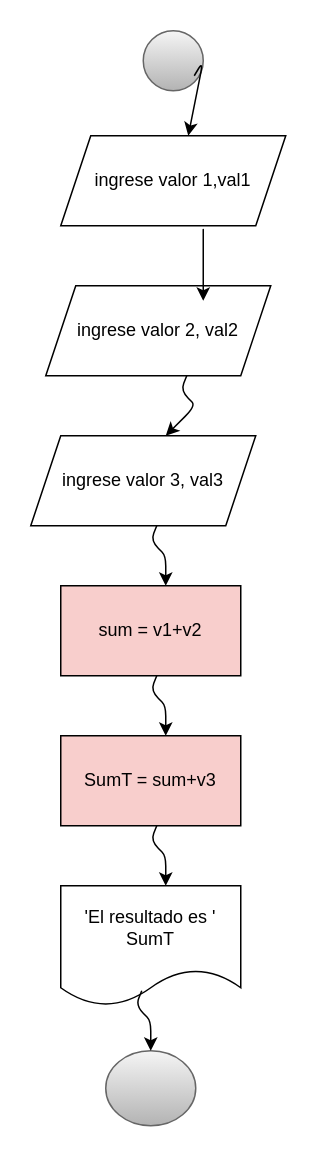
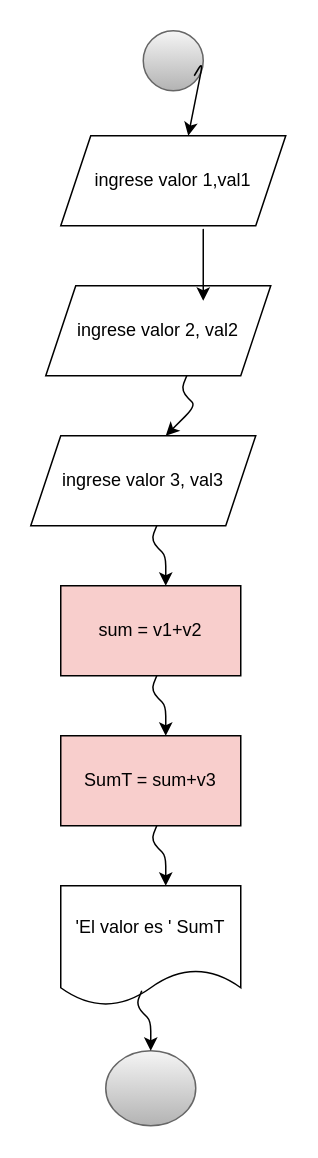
  <mxCell id="0" />
  <mxCell id="1" parent="0" />
  <mxCell id="2" value="" style="ellipse;whiteSpace=wrap;html=1;aspect=fixed;gradientColor=#b3b3b3;fillColor=#f5f5f5;strokeColor=#666666;" parent="1" vertex="1"><mxGeometry x="95" y="20" width="40" height="40" as="geometry" /></mxCell>
  <mxCell id="3" value="ingrese valor 1,val1" style="shape=parallelogram;perimeter=parallelogramPerimeter;whiteSpace=wrap;html=1;fixedSize=1;" parent="1" vertex="1"><mxGeometry x="40" y="90" width="150" height="60" as="geometry" /></mxCell>
  <mxCell id="4" value="ingrese valor 2, val2" style="shape=parallelogram;perimeter=parallelogramPerimeter;whiteSpace=wrap;html=1;fixedSize=1;" parent="1" vertex="1"><mxGeometry x="30" y="190" width="150" height="60" as="geometry" /></mxCell>
  <mxCell id="5" value="sum = v1+v2" style="rounded=0;whiteSpace=wrap;html=1;fillColor=#f8cecc;" parent="1" vertex="1"><mxGeometry x="40" y="390" width="120" height="60" as="geometry" /></mxCell>
- <mxCell id="6" value="'El resultado es ' SumT" style="shape=document;whiteSpace=wrap;html=1;boundedLbl=1;" parent="1" vertex="1"><mxGeometry x="40" y="590" width="120" height="80" as="geometry" /></mxCell>
+ <mxCell id="6" value="'El valor es ' SumT" style="shape=document;whiteSpace=wrap;html=1;boundedLbl=1;" parent="1" vertex="1"><mxGeometry x="40" y="590" width="120" height="80" as="geometry" /></mxCell>
  <mxCell id="7" value="" style="ellipse;whiteSpace=wrap;html=1;gradientColor=#b3b3b3;fillColor=#f5f5f5;strokeColor=#666666;" parent="1" vertex="1"><mxGeometry x="70" y="700" width="60" height="50" as="geometry" /></mxCell>
  <mxCell id="8" value="" style="endArrow=classic;html=1;" parent="1" edge="1"><mxGeometry width="50" height="50" relative="1" as="geometry"><mxPoint x="129" y="50" as="sourcePoint" /><mxPoint x="125" y="90" as="targetPoint" /><Array as="points"><mxPoint x="135" y="40" /></Array></mxGeometry></mxCell>
  <mxCell id="9" value="" style="endArrow=classic;html=1;" parent="1" edge="1"><mxGeometry width="50" height="50" relative="1" as="geometry"><mxPoint x="135" y="160" as="sourcePoint" /><mxPoint x="135" y="200" as="targetPoint" /><Array as="points"><mxPoint x="135" y="150" /><mxPoint x="135" y="160" /><mxPoint x="135" y="180" /></Array></mxGeometry></mxCell>
  <mxCell id="10" value="" style="endArrow=classic;html=1;" parent="1" edge="1"><mxGeometry width="50" height="50" relative="1" as="geometry"><mxPoint x="124" y="250" as="sourcePoint" /><mxPoint x="110" y="290" as="targetPoint" /><Array as="points"><mxPoint x="120" y="260" /><mxPoint x="130" y="270" /></Array></mxGeometry></mxCell>
  <mxCell id="11" value="" style="endArrow=classic;html=1;entryX=0.75;entryY=0;entryDx=0;entryDy=0;" parent="1" edge="1"><mxGeometry width="50" height="50" relative="1" as="geometry"><mxPoint x="104" y="350" as="sourcePoint" /><mxPoint x="110" y="390" as="targetPoint" /><Array as="points"><mxPoint x="100" y="360" /><mxPoint x="110" y="370" /></Array></mxGeometry></mxCell>
  <mxCell id="12" value="" style="endArrow=classic;html=1;entryX=0.75;entryY=0;entryDx=0;entryDy=0;" parent="1" edge="1"><mxGeometry width="50" height="50" relative="1" as="geometry"><mxPoint x="104" y="450" as="sourcePoint" /><mxPoint x="110" y="490" as="targetPoint" /><Array as="points"><mxPoint x="100" y="460" /><mxPoint x="110" y="470" /></Array></mxGeometry></mxCell>
  <mxCell id="13" value="ingrese valor 3, val3" style="shape=parallelogram;perimeter=parallelogramPerimeter;whiteSpace=wrap;html=1;fixedSize=1;" vertex="1" parent="1"><mxGeometry x="20" y="290" width="150" height="60" as="geometry" /></mxCell>
  <mxCell id="14" value="SumT = sum+v3" style="rounded=0;whiteSpace=wrap;html=1;fillColor=#f8cecc;" vertex="1" parent="1"><mxGeometry x="40" y="490" width="120" height="60" as="geometry" /></mxCell>
  <mxCell id="15" value="" style="endArrow=classic;html=1;entryX=0.75;entryY=0;entryDx=0;entryDy=0;" edge="1" parent="1"><mxGeometry width="50" height="50" relative="1" as="geometry"><mxPoint x="94" y="660" as="sourcePoint" /><mxPoint x="100" y="700" as="targetPoint" /><Array as="points"><mxPoint x="90" y="670" /><mxPoint x="100" y="680" /></Array></mxGeometry></mxCell>
  <mxCell id="16" value="" style="endArrow=classic;html=1;entryX=0.75;entryY=0;entryDx=0;entryDy=0;" edge="1" parent="1"><mxGeometry width="50" height="50" relative="1" as="geometry"><mxPoint x="104" y="550" as="sourcePoint" /><mxPoint x="110" y="590" as="targetPoint" /><Array as="points"><mxPoint x="100" y="560" /><mxPoint x="110" y="570" /></Array></mxGeometry></mxCell>
